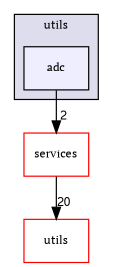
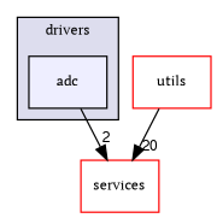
  digraph {
    compound=true
    fontname="PT Serif"
    node [fillcolor=white fontname="PT Serif" fontsize=10 shape=box style=filled color=red]
    edge [fontname="PT Serif" labeldistance=1.5 labelfontname=FreeSans labelfontsize=10]
    n1 [fillcolor="#eeeeff" label=adc pencolor=black color=""]
    n2 [label=services]
    n3 [label=utils]
    subgraph cluster_1 {
      bgcolor="#ddddee"
      fontsize=10
-     label=utils
+     label=drivers
      pencolor=black
      n1
    }
    n1 -> n2 [headlabel=2]
-   n2 -> n3 [headlabel=20]
+   n3 -> n2 [headlabel=20]
  }
